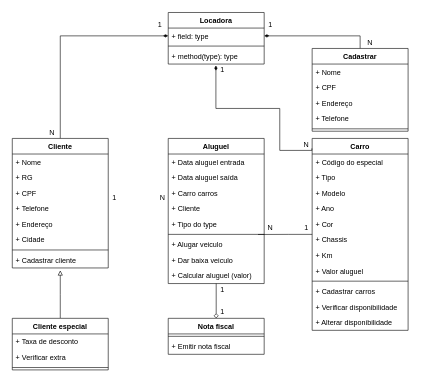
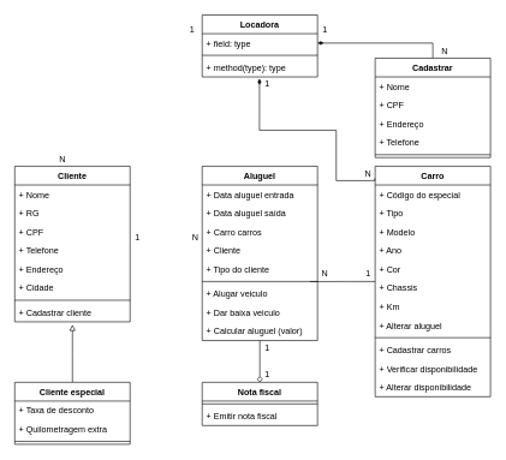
  <mxCell id="0" />
  <mxCell id="1" parent="0" />
  <mxCell id="2" style="edgeStyle=orthogonalEdgeStyle;rounded=0;orthogonalLoop=1;jettySize=auto;html=1;entryX=0.936;entryY=1.161;entryDx=0;entryDy=0;entryPerimeter=0;endArrow=none;endFill=0;" edge="1" parent="1" source="3" target="44"><mxGeometry relative="1" as="geometry" /></mxCell>
  <mxCell id="3" value="Carro" style="swimlane;fontStyle=1;align=center;verticalAlign=top;childLayout=stackLayout;horizontal=1;startSize=26;horizontalStack=0;resizeParent=1;resizeParentMax=0;resizeLast=0;collapsible=1;marginBottom=0;" vertex="1" parent="1"><mxGeometry x="520" y="230" width="160" height="320" as="geometry" /></mxCell>
  <mxCell id="4" value="+ Código do especial" style="text;strokeColor=none;fillColor=none;align=left;verticalAlign=top;spacingLeft=4;spacingRight=4;overflow=hidden;rotatable=0;points=[[0,0.5],[1,0.5]];portConstraint=eastwest;" vertex="1" parent="3"><mxGeometry y="26" width="160" height="26" as="geometry" /></mxCell>
  <mxCell id="5" value="+ Tipo" style="text;strokeColor=none;fillColor=none;align=left;verticalAlign=top;spacingLeft=4;spacingRight=4;overflow=hidden;rotatable=0;points=[[0,0.5],[1,0.5]];portConstraint=eastwest;" vertex="1" parent="3"><mxGeometry y="52" width="160" height="26" as="geometry" /></mxCell>
  <mxCell id="6" value="+ Modelo" style="text;strokeColor=none;fillColor=none;align=left;verticalAlign=top;spacingLeft=4;spacingRight=4;overflow=hidden;rotatable=0;points=[[0,0.5],[1,0.5]];portConstraint=eastwest;" vertex="1" parent="3"><mxGeometry y="78" width="160" height="26" as="geometry" /></mxCell>
  <mxCell id="7" value="+ Ano" style="text;strokeColor=none;fillColor=none;align=left;verticalAlign=top;spacingLeft=4;spacingRight=4;overflow=hidden;rotatable=0;points=[[0,0.5],[1,0.5]];portConstraint=eastwest;" vertex="1" parent="3"><mxGeometry y="104" width="160" height="26" as="geometry" /></mxCell>
  <mxCell id="8" value="+ Cor" style="text;strokeColor=none;fillColor=none;align=left;verticalAlign=top;spacingLeft=4;spacingRight=4;overflow=hidden;rotatable=0;points=[[0,0.5],[1,0.5]];portConstraint=eastwest;" vertex="1" parent="3"><mxGeometry y="130" width="160" height="26" as="geometry" /></mxCell>
  <mxCell id="9" value="+ Chassis" style="text;strokeColor=none;fillColor=none;align=left;verticalAlign=top;spacingLeft=4;spacingRight=4;overflow=hidden;rotatable=0;points=[[0,0.5],[1,0.5]];portConstraint=eastwest;" vertex="1" parent="3"><mxGeometry y="156" width="160" height="26" as="geometry" /></mxCell>
  <mxCell id="10" value="+ Km" style="text;strokeColor=none;fillColor=none;align=left;verticalAlign=top;spacingLeft=4;spacingRight=4;overflow=hidden;rotatable=0;points=[[0,0.5],[1,0.5]];portConstraint=eastwest;" vertex="1" parent="3"><mxGeometry y="182" width="160" height="26" as="geometry" /></mxCell>
- <mxCell id="11" value="+ Valor aluguel" style="text;strokeColor=none;fillColor=none;align=left;verticalAlign=top;spacingLeft=4;spacingRight=4;overflow=hidden;rotatable=0;points=[[0,0.5],[1,0.5]];portConstraint=eastwest;" vertex="1" parent="3"><mxGeometry y="208" width="160" height="26" as="geometry" /></mxCell>
+ <mxCell id="11" value="+ Alterar aluguel" style="text;strokeColor=none;fillColor=none;align=left;verticalAlign=top;spacingLeft=4;spacingRight=4;overflow=hidden;rotatable=0;points=[[0,0.5],[1,0.5]];portConstraint=eastwest;" vertex="1" parent="3"><mxGeometry y="208" width="160" height="26" as="geometry" /></mxCell>
  <mxCell id="12" value="" style="line;strokeWidth=1;fillColor=none;align=left;verticalAlign=middle;spacingTop=-1;spacingLeft=3;spacingRight=3;rotatable=0;labelPosition=right;points=[];portConstraint=eastwest;" vertex="1" parent="3"><mxGeometry y="234" width="160" height="8" as="geometry" /></mxCell>
  <mxCell id="13" value="+ Cadastrar carros" style="text;strokeColor=none;fillColor=none;align=left;verticalAlign=top;spacingLeft=4;spacingRight=4;overflow=hidden;rotatable=0;points=[[0,0.5],[1,0.5]];portConstraint=eastwest;" vertex="1" parent="3"><mxGeometry y="242" width="160" height="26" as="geometry" /></mxCell>
  <mxCell id="14" value="+ Verificar disponibilidade" style="text;strokeColor=none;fillColor=none;align=left;verticalAlign=top;spacingLeft=4;spacingRight=4;overflow=hidden;rotatable=0;points=[[0,0.5],[1,0.5]];portConstraint=eastwest;" vertex="1" parent="3"><mxGeometry y="268" width="160" height="26" as="geometry" /></mxCell>
  <mxCell id="15" value="+ Alterar disponibilidade" style="text;strokeColor=none;fillColor=none;align=left;verticalAlign=top;spacingLeft=4;spacingRight=4;overflow=hidden;rotatable=0;points=[[0,0.5],[1,0.5]];portConstraint=eastwest;" vertex="1" parent="3"><mxGeometry y="294" width="160" height="26" as="geometry" /></mxCell>
  <mxCell id="16" style="edgeStyle=orthogonalEdgeStyle;rounded=0;orthogonalLoop=1;jettySize=auto;html=1;entryX=1;entryY=0.5;entryDx=0;entryDy=0;endArrow=diamondThin;endFill=1;" edge="1" parent="1" source="17" target="59"><mxGeometry relative="1" as="geometry" /></mxCell>
  <mxCell id="17" value="Cadastrar" style="swimlane;fontStyle=1;align=center;verticalAlign=top;childLayout=stackLayout;horizontal=1;startSize=26;horizontalStack=0;resizeParent=1;resizeParentMax=0;resizeLast=0;collapsible=1;marginBottom=0;" vertex="1" parent="1"><mxGeometry x="520" y="80" width="160" height="138" as="geometry" /></mxCell>
  <mxCell id="18" value="+ Nome" style="text;strokeColor=none;fillColor=none;align=left;verticalAlign=top;spacingLeft=4;spacingRight=4;overflow=hidden;rotatable=0;points=[[0,0.5],[1,0.5]];portConstraint=eastwest;" vertex="1" parent="17"><mxGeometry y="26" width="160" height="26" as="geometry" /></mxCell>
  <mxCell id="19" value="+ CPF" style="text;strokeColor=none;fillColor=none;align=left;verticalAlign=top;spacingLeft=4;spacingRight=4;overflow=hidden;rotatable=0;points=[[0,0.5],[1,0.5]];portConstraint=eastwest;" vertex="1" parent="17"><mxGeometry y="52" width="160" height="26" as="geometry" /></mxCell>
  <mxCell id="20" value="+ Endereço" style="text;strokeColor=none;fillColor=none;align=left;verticalAlign=top;spacingLeft=4;spacingRight=4;overflow=hidden;rotatable=0;points=[[0,0.5],[1,0.5]];portConstraint=eastwest;" vertex="1" parent="17"><mxGeometry y="78" width="160" height="26" as="geometry" /></mxCell>
  <mxCell id="21" value="+ Telefone" style="text;strokeColor=none;fillColor=none;align=left;verticalAlign=top;spacingLeft=4;spacingRight=4;overflow=hidden;rotatable=0;points=[[0,0.5],[1,0.5]];portConstraint=eastwest;" vertex="1" parent="17"><mxGeometry y="104" width="160" height="26" as="geometry" /></mxCell>
  <mxCell id="22" value="" style="line;strokeWidth=1;fillColor=none;align=left;verticalAlign=middle;spacingTop=-1;spacingLeft=3;spacingRight=3;rotatable=0;labelPosition=right;points=[];portConstraint=eastwest;" vertex="1" parent="17"><mxGeometry y="130" width="160" height="8" as="geometry" /></mxCell>
  <mxCell id="23" style="edgeStyle=orthogonalEdgeStyle;rounded=0;orthogonalLoop=1;jettySize=auto;html=1;endArrow=block;endFill=0;" edge="1" parent="1" source="24"><mxGeometry relative="1" as="geometry"><mxPoint x="100" y="450" as="targetPoint" /></mxGeometry></mxCell>
  <mxCell id="24" value="Cliente especial" style="swimlane;fontStyle=1;align=center;verticalAlign=top;childLayout=stackLayout;horizontal=1;startSize=26;horizontalStack=0;resizeParent=1;resizeParentMax=0;resizeLast=0;collapsible=1;marginBottom=0;" vertex="1" parent="1"><mxGeometry x="20" y="530" width="160" height="86" as="geometry" /></mxCell>
  <mxCell id="25" value="+ Taxa de desconto" style="text;strokeColor=none;fillColor=none;align=left;verticalAlign=top;spacingLeft=4;spacingRight=4;overflow=hidden;rotatable=0;points=[[0,0.5],[1,0.5]];portConstraint=eastwest;" vertex="1" parent="24"><mxGeometry y="26" width="160" height="26" as="geometry" /></mxCell>
- <mxCell id="26" value="+ Verificar extra" style="text;strokeColor=none;fillColor=none;align=left;verticalAlign=top;spacingLeft=4;spacingRight=4;overflow=hidden;rotatable=0;points=[[0,0.5],[1,0.5]];portConstraint=eastwest;" vertex="1" parent="24"><mxGeometry y="52" width="160" height="26" as="geometry" /></mxCell>
+ <mxCell id="26" value="+ Quilometragem extra" style="text;strokeColor=none;fillColor=none;align=left;verticalAlign=top;spacingLeft=4;spacingRight=4;overflow=hidden;rotatable=0;points=[[0,0.5],[1,0.5]];portConstraint=eastwest;" vertex="1" parent="24"><mxGeometry y="52" width="160" height="26" as="geometry" /></mxCell>
  <mxCell id="27" value="" style="line;strokeWidth=1;fillColor=none;align=left;verticalAlign=middle;spacingTop=-1;spacingLeft=3;spacingRight=3;rotatable=0;labelPosition=right;points=[];portConstraint=eastwest;" vertex="1" parent="24"><mxGeometry y="78" width="160" height="8" as="geometry" /></mxCell>
- <mxCell id="28" style="edgeStyle=orthogonalEdgeStyle;rounded=0;orthogonalLoop=1;jettySize=auto;html=1;entryX=0;entryY=0.5;entryDx=0;entryDy=0;endArrow=diamondThin;endFill=1;" edge="1" parent="1" source="29" target="59"><mxGeometry relative="1" as="geometry" /></mxCell>
  <mxCell id="29" value="Cliente" style="swimlane;fontStyle=1;align=center;verticalAlign=top;childLayout=stackLayout;horizontal=1;startSize=26;horizontalStack=0;resizeParent=1;resizeParentMax=0;resizeLast=0;collapsible=1;marginBottom=0;" vertex="1" parent="1"><mxGeometry x="20" y="230" width="160" height="216" as="geometry" /></mxCell>
  <mxCell id="30" value="+ Nome&#10;" style="text;strokeColor=none;fillColor=none;align=left;verticalAlign=top;spacingLeft=4;spacingRight=4;overflow=hidden;rotatable=0;points=[[0,0.5],[1,0.5]];portConstraint=eastwest;" vertex="1" parent="29"><mxGeometry y="26" width="160" height="26" as="geometry" /></mxCell>
  <mxCell id="31" value="+ RG" style="text;strokeColor=none;fillColor=none;align=left;verticalAlign=top;spacingLeft=4;spacingRight=4;overflow=hidden;rotatable=0;points=[[0,0.5],[1,0.5]];portConstraint=eastwest;" vertex="1" parent="29"><mxGeometry y="52" width="160" height="26" as="geometry" /></mxCell>
  <mxCell id="32" value="+ CPF" style="text;strokeColor=none;fillColor=none;align=left;verticalAlign=top;spacingLeft=4;spacingRight=4;overflow=hidden;rotatable=0;points=[[0,0.5],[1,0.5]];portConstraint=eastwest;" vertex="1" parent="29"><mxGeometry y="78" width="160" height="26" as="geometry" /></mxCell>
  <mxCell id="33" value="+ Telefone" style="text;strokeColor=none;fillColor=none;align=left;verticalAlign=top;spacingLeft=4;spacingRight=4;overflow=hidden;rotatable=0;points=[[0,0.5],[1,0.5]];portConstraint=eastwest;" vertex="1" parent="29"><mxGeometry y="104" width="160" height="26" as="geometry" /></mxCell>
  <mxCell id="34" value="+ Endereço" style="text;strokeColor=none;fillColor=none;align=left;verticalAlign=top;spacingLeft=4;spacingRight=4;overflow=hidden;rotatable=0;points=[[0,0.5],[1,0.5]];portConstraint=eastwest;" vertex="1" parent="29"><mxGeometry y="130" width="160" height="26" as="geometry" /></mxCell>
  <mxCell id="35" value="+ Cidade" style="text;strokeColor=none;fillColor=none;align=left;verticalAlign=top;spacingLeft=4;spacingRight=4;overflow=hidden;rotatable=0;points=[[0,0.5],[1,0.5]];portConstraint=eastwest;" vertex="1" parent="29"><mxGeometry y="156" width="160" height="26" as="geometry" /></mxCell>
  <mxCell id="36" value="" style="line;strokeWidth=1;fillColor=none;align=left;verticalAlign=middle;spacingTop=-1;spacingLeft=3;spacingRight=3;rotatable=0;labelPosition=right;points=[];portConstraint=eastwest;" vertex="1" parent="29"><mxGeometry y="182" width="160" height="8" as="geometry" /></mxCell>
  <mxCell id="37" value="+ Cadastrar cliente" style="text;strokeColor=none;fillColor=none;align=left;verticalAlign=top;spacingLeft=4;spacingRight=4;overflow=hidden;rotatable=0;points=[[0,0.5],[1,0.5]];portConstraint=eastwest;" vertex="1" parent="29"><mxGeometry y="190" width="160" height="26" as="geometry" /></mxCell>
  <mxCell id="38" style="edgeStyle=orthogonalEdgeStyle;rounded=0;orthogonalLoop=1;jettySize=auto;html=1;endArrow=diamond;endFill=0;" edge="1" parent="1" source="39" target="49"><mxGeometry relative="1" as="geometry" /></mxCell>
  <mxCell id="39" value="Aluguel" style="swimlane;fontStyle=1;align=center;verticalAlign=top;childLayout=stackLayout;horizontal=1;startSize=26;horizontalStack=0;resizeParent=1;resizeParentMax=0;resizeLast=0;collapsible=1;marginBottom=0;" vertex="1" parent="1"><mxGeometry x="280" y="230" width="160" height="242" as="geometry" /></mxCell>
  <mxCell id="40" value="+ Data aluguel entrada" style="text;strokeColor=none;fillColor=none;align=left;verticalAlign=top;spacingLeft=4;spacingRight=4;overflow=hidden;rotatable=0;points=[[0,0.5],[1,0.5]];portConstraint=eastwest;" vertex="1" parent="39"><mxGeometry y="26" width="160" height="26" as="geometry" /></mxCell>
  <mxCell id="41" value="+ Data aluguel saída" style="text;strokeColor=none;fillColor=none;align=left;verticalAlign=top;spacingLeft=4;spacingRight=4;overflow=hidden;rotatable=0;points=[[0,0.5],[1,0.5]];portConstraint=eastwest;" vertex="1" parent="39"><mxGeometry y="52" width="160" height="26" as="geometry" /></mxCell>
  <mxCell id="42" value="+ Carro carros" style="text;strokeColor=none;fillColor=none;align=left;verticalAlign=top;spacingLeft=4;spacingRight=4;overflow=hidden;rotatable=0;points=[[0,0.5],[1,0.5]];portConstraint=eastwest;" vertex="1" parent="39"><mxGeometry y="78" width="160" height="26" as="geometry" /></mxCell>
  <mxCell id="43" value="+ Cliente " style="text;strokeColor=none;fillColor=none;align=left;verticalAlign=top;spacingLeft=4;spacingRight=4;overflow=hidden;rotatable=0;points=[[0,0.5],[1,0.5]];portConstraint=eastwest;" vertex="1" parent="39"><mxGeometry y="104" width="160" height="26" as="geometry" /></mxCell>
- <mxCell id="44" value="+ Tipo do type" style="text;strokeColor=none;fillColor=none;align=left;verticalAlign=top;spacingLeft=4;spacingRight=4;overflow=hidden;rotatable=0;points=[[0,0.5],[1,0.5]];portConstraint=eastwest;" vertex="1" parent="39"><mxGeometry y="130" width="160" height="26" as="geometry" /></mxCell>
+ <mxCell id="44" value="+ Tipo do cliente" style="text;strokeColor=none;fillColor=none;align=left;verticalAlign=top;spacingLeft=4;spacingRight=4;overflow=hidden;rotatable=0;points=[[0,0.5],[1,0.5]];portConstraint=eastwest;" vertex="1" parent="39"><mxGeometry y="130" width="160" height="26" as="geometry" /></mxCell>
  <mxCell id="45" value="" style="line;strokeWidth=1;fillColor=none;align=left;verticalAlign=middle;spacingTop=-1;spacingLeft=3;spacingRight=3;rotatable=0;labelPosition=right;points=[];portConstraint=eastwest;" vertex="1" parent="39"><mxGeometry y="156" width="160" height="8" as="geometry" /></mxCell>
  <mxCell id="46" value="+ Alugar veiculo" style="text;strokeColor=none;fillColor=none;align=left;verticalAlign=top;spacingLeft=4;spacingRight=4;overflow=hidden;rotatable=0;points=[[0,0.5],[1,0.5]];portConstraint=eastwest;" vertex="1" parent="39"><mxGeometry y="164" width="160" height="26" as="geometry" /></mxCell>
  <mxCell id="47" value="+ Dar baixa veiculo" style="text;strokeColor=none;fillColor=none;align=left;verticalAlign=top;spacingLeft=4;spacingRight=4;overflow=hidden;rotatable=0;points=[[0,0.5],[1,0.5]];portConstraint=eastwest;" vertex="1" parent="39"><mxGeometry y="190" width="160" height="26" as="geometry" /></mxCell>
  <mxCell id="48" value="+ Calcular aluguel (valor)" style="text;strokeColor=none;fillColor=none;align=left;verticalAlign=top;spacingLeft=4;spacingRight=4;overflow=hidden;rotatable=0;points=[[0,0.5],[1,0.5]];portConstraint=eastwest;" vertex="1" parent="39"><mxGeometry y="216" width="160" height="26" as="geometry" /></mxCell>
  <mxCell id="49" value="Nota fiscal" style="swimlane;fontStyle=1;align=center;verticalAlign=top;childLayout=stackLayout;horizontal=1;startSize=26;horizontalStack=0;resizeParent=1;resizeParentMax=0;resizeLast=0;collapsible=1;marginBottom=0;" vertex="1" parent="1"><mxGeometry x="280" y="530" width="160" height="60" as="geometry" /></mxCell>
  <mxCell id="50" value="" style="line;strokeWidth=1;fillColor=none;align=left;verticalAlign=middle;spacingTop=-1;spacingLeft=3;spacingRight=3;rotatable=0;labelPosition=right;points=[];portConstraint=eastwest;" vertex="1" parent="49"><mxGeometry y="26" width="160" height="8" as="geometry" /></mxCell>
  <mxCell id="51" value="+ Emitir nota fiscal" style="text;strokeColor=none;fillColor=none;align=left;verticalAlign=top;spacingLeft=4;spacingRight=4;overflow=hidden;rotatable=0;points=[[0,0.5],[1,0.5]];portConstraint=eastwest;" vertex="1" parent="49"><mxGeometry y="34" width="160" height="26" as="geometry" /></mxCell>
  <mxCell id="52" value="1" style="text;html=1;align=center;verticalAlign=middle;resizable=0;points=[];autosize=1;" vertex="1" parent="1"><mxGeometry x="180" y="320" width="20" height="20" as="geometry" /></mxCell>
  <mxCell id="53" value="N" style="text;html=1;align=center;verticalAlign=middle;resizable=0;points=[];autosize=1;" vertex="1" parent="1"><mxGeometry x="260" y="320" width="20" height="20" as="geometry" /></mxCell>
  <mxCell id="54" value="1" style="text;html=1;align=center;verticalAlign=middle;resizable=0;points=[];autosize=1;" vertex="1" parent="1"><mxGeometry x="500" y="370" width="20" height="20" as="geometry" /></mxCell>
  <mxCell id="55" value="N" style="text;html=1;align=center;verticalAlign=middle;resizable=0;points=[];autosize=1;" vertex="1" parent="1"><mxGeometry x="440" y="370" width="20" height="20" as="geometry" /></mxCell>
  <mxCell id="56" value="1" style="text;html=1;align=center;verticalAlign=middle;resizable=0;points=[];autosize=1;" vertex="1" parent="1"><mxGeometry x="360" y="472" width="20" height="20" as="geometry" /></mxCell>
  <mxCell id="57" value="1" style="text;html=1;align=center;verticalAlign=middle;resizable=0;points=[];autosize=1;" vertex="1" parent="1"><mxGeometry x="360" y="510" width="20" height="20" as="geometry" /></mxCell>
  <mxCell id="58" value="Locadora" style="swimlane;fontStyle=1;align=center;verticalAlign=top;childLayout=stackLayout;horizontal=1;startSize=26;horizontalStack=0;resizeParent=1;resizeParentMax=0;resizeLast=0;collapsible=1;marginBottom=0;" vertex="1" parent="1"><mxGeometry x="280" y="20" width="160" height="86" as="geometry" /></mxCell>
  <mxCell id="59" value="+ field: type" style="text;strokeColor=none;fillColor=none;align=left;verticalAlign=top;spacingLeft=4;spacingRight=4;overflow=hidden;rotatable=0;points=[[0,0.5],[1,0.5]];portConstraint=eastwest;" vertex="1" parent="58"><mxGeometry y="26" width="160" height="26" as="geometry" /></mxCell>
  <mxCell id="60" value="" style="line;strokeWidth=1;fillColor=none;align=left;verticalAlign=middle;spacingTop=-1;spacingLeft=3;spacingRight=3;rotatable=0;labelPosition=right;points=[];portConstraint=eastwest;" vertex="1" parent="58"><mxGeometry y="52" width="160" height="8" as="geometry" /></mxCell>
  <mxCell id="61" value="+ method(type): type" style="text;strokeColor=none;fillColor=none;align=left;verticalAlign=top;spacingLeft=4;spacingRight=4;overflow=hidden;rotatable=0;points=[[0,0.5],[1,0.5]];portConstraint=eastwest;" vertex="1" parent="58"><mxGeometry y="60" width="160" height="26" as="geometry" /></mxCell>
  <mxCell id="62" value="1" style="text;html=1;align=center;verticalAlign=middle;resizable=0;points=[];autosize=1;" vertex="1" parent="1"><mxGeometry x="256" y="30" width="20" height="20" as="geometry" /></mxCell>
  <mxCell id="63" value="N" style="text;html=1;align=center;verticalAlign=middle;resizable=0;points=[];autosize=1;" vertex="1" parent="1"><mxGeometry x="76" y="210" width="20" height="20" as="geometry" /></mxCell>
  <mxCell id="64" value="1" style="text;html=1;align=center;verticalAlign=middle;resizable=0;points=[];autosize=1;" vertex="1" parent="1"><mxGeometry x="440" y="31" width="20" height="20" as="geometry" /></mxCell>
  <mxCell id="65" value="N" style="text;html=1;align=center;verticalAlign=middle;resizable=0;points=[];autosize=1;" vertex="1" parent="1"><mxGeometry x="606" y="60" width="20" height="20" as="geometry" /></mxCell>
  <mxCell id="66" style="edgeStyle=orthogonalEdgeStyle;rounded=0;orthogonalLoop=1;jettySize=auto;html=1;endArrow=diamondThin;endFill=1;entryX=0.497;entryY=1.091;entryDx=0;entryDy=0;entryPerimeter=0;exitX=-0.003;exitY=0.052;exitDx=0;exitDy=0;exitPerimeter=0;" edge="1" parent="1" source="3" target="61"><mxGeometry relative="1" as="geometry"><mxPoint x="516" y="250" as="sourcePoint" /><mxPoint x="359" y="120" as="targetPoint" /><Array as="points"><mxPoint x="520" y="250" /><mxPoint x="466" y="250" /><mxPoint x="466" y="180" /><mxPoint x="360" y="180" /></Array></mxGeometry></mxCell>
  <mxCell id="67" value="1" style="text;html=1;align=center;verticalAlign=middle;resizable=0;points=[];autosize=1;" vertex="1" parent="1"><mxGeometry x="360" y="106" width="20" height="20" as="geometry" /></mxCell>
  <mxCell id="68" value="N" style="text;html=1;align=center;verticalAlign=middle;resizable=0;points=[];autosize=1;" vertex="1" parent="1"><mxGeometry x="500" y="230" width="20" height="20" as="geometry" /></mxCell>
